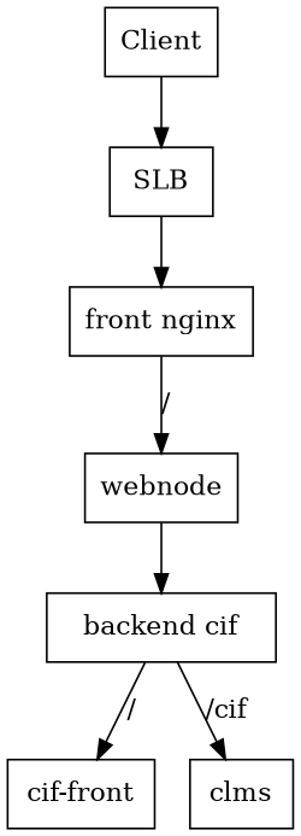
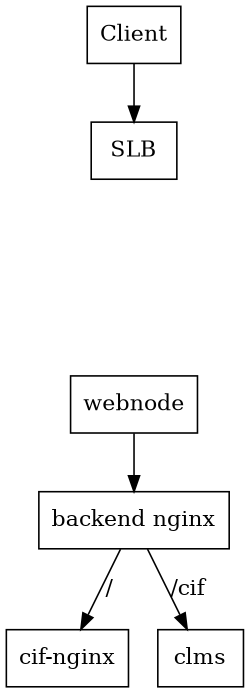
  digraph {
    node [shape=box]
    Client
    SLB
-   "front nginx"
    webnode
-   "backend nginx" [label="backend cif"]
-   "cif-front"
+   "backend nginx"
+   "cif-front" [label="cif-nginx"]
    clms
    Client -> SLB
-   SLB -> "front nginx"
-   "front nginx" -> webnode [label="/"]
    webnode -> "backend nginx"
    "backend nginx" -> "cif-front" [label="/"]
    "backend nginx" -> clms [label="/cif"]
  }
